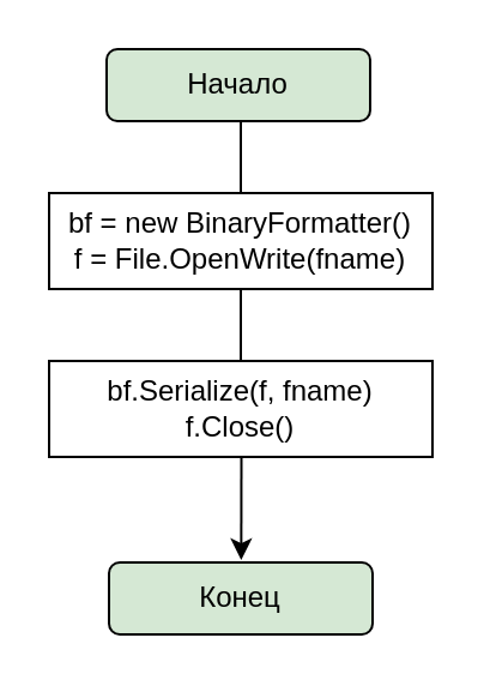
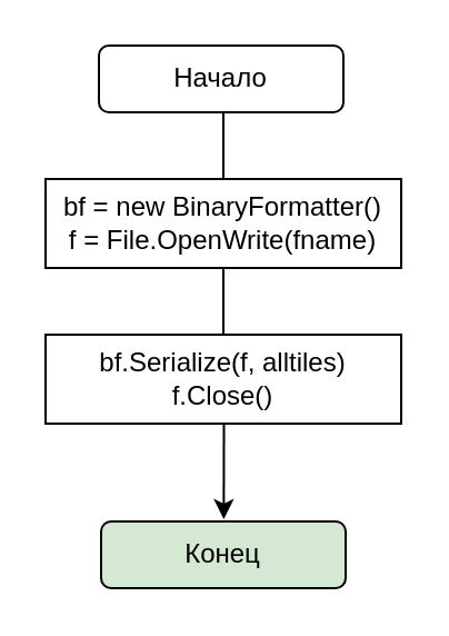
  <mxCell id="0" />
  <mxCell id="1" parent="0" />
- <mxCell id="2" value="Начало" style="rounded=1;whiteSpace=wrap;html=1;fillColor=#d5e8d4;" vertex="1" parent="1"><mxGeometry x="44" y="20" width="110" height="30" as="geometry" /></mxCell>
+ <mxCell id="2" value="Начало" style="rounded=1;whiteSpace=wrap;html=1;" vertex="1" parent="1"><mxGeometry x="44" y="20" width="110" height="30" as="geometry" /></mxCell>
  <mxCell id="3" value="bf = new BinaryFormatter()&lt;br&gt;f = File.OpenWrite(fname)" style="rounded=0;whiteSpace=wrap;html=1;" vertex="1" parent="1"><mxGeometry x="20" y="80" width="160" height="40" as="geometry" /></mxCell>
  <mxCell id="4" value="" style="endArrow=none;html=1;rounded=0;startArrow=classic;startFill=1;" edge="1" parent="1"><mxGeometry width="50" height="50" relative="1" as="geometry"><mxPoint x="100.18" y="233" as="sourcePoint" /><mxPoint x="100.25" y="190" as="targetPoint" /><Array as="points" /></mxGeometry></mxCell>
  <mxCell id="5" value="" style="endArrow=none;html=1;rounded=0;entryX=0.5;entryY=1;entryDx=0;entryDy=0;" edge="1" parent="1"><mxGeometry width="50" height="50" relative="1" as="geometry"><mxPoint x="100" y="80" as="sourcePoint" /><mxPoint x="100" y="50" as="targetPoint" /></mxGeometry></mxCell>
  <mxCell id="6" value="Конец" style="rounded=1;whiteSpace=wrap;html=1;fillColor=#d5e8d4;" vertex="1" parent="1"><mxGeometry x="45" y="234" width="110" height="30" as="geometry" /></mxCell>
- <mxCell id="7" value="bf.Serialize(f, fname)&lt;br&gt;f.Close()" style="rounded=0;whiteSpace=wrap;html=1;" vertex="1" parent="1"><mxGeometry x="20" y="150" width="160" height="40" as="geometry" /></mxCell>
+ <mxCell id="7" value="bf.Serialize(f, alltiles)&lt;br&gt;f.Close()" style="rounded=0;whiteSpace=wrap;html=1;" vertex="1" parent="1"><mxGeometry x="20" y="150" width="160" height="40" as="geometry" /></mxCell>
  <mxCell id="8" value="" style="endArrow=none;html=1;rounded=0;entryX=0.5;entryY=1;entryDx=0;entryDy=0;" edge="1" parent="1"><mxGeometry width="50" height="50" relative="1" as="geometry"><mxPoint x="100" y="150" as="sourcePoint" /><mxPoint x="100" y="120" as="targetPoint" /></mxGeometry></mxCell>
